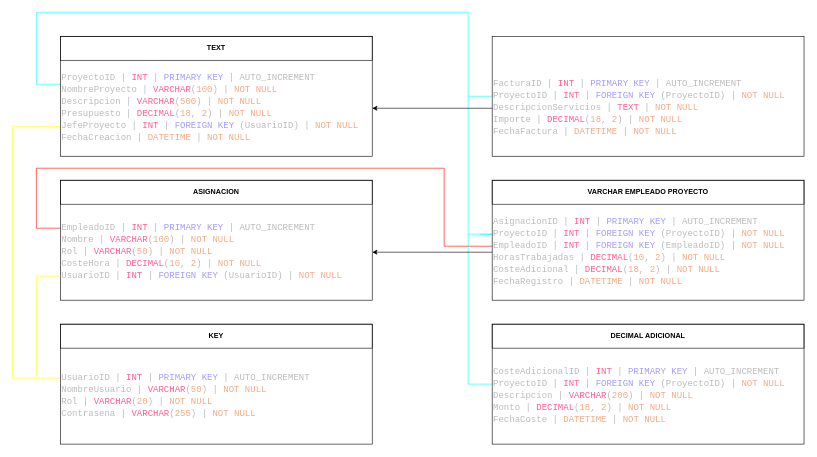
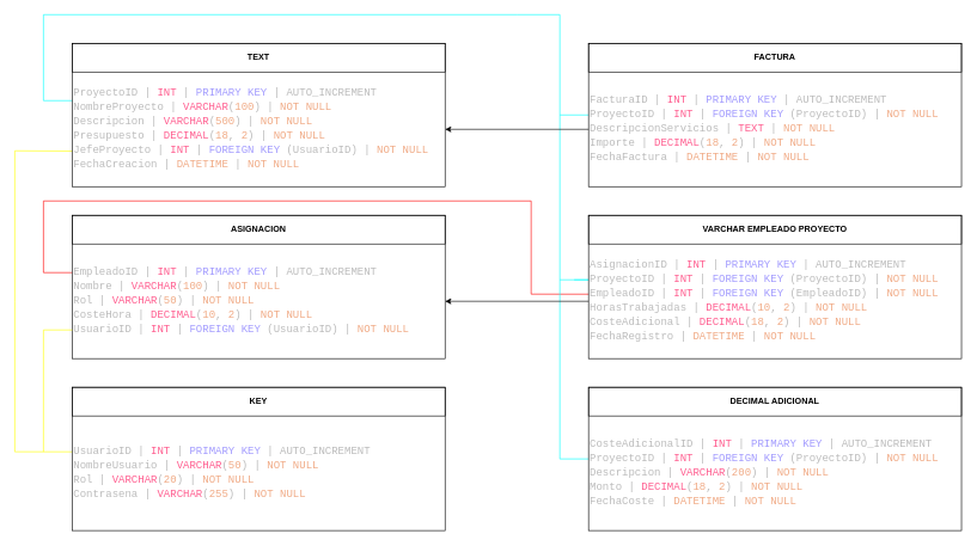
  <mxCell id="0" />
  <mxCell id="1" parent="0" />
  <mxCell id="2" value="" style="endArrow=none;html=1;rounded=0;exitX=0;exitY=0.375;exitDx=0;exitDy=0;exitPerimeter=0;strokeColor=#00ffff;entryX=0;entryY=0.25;entryDx=0;entryDy=0;" edge="1" parent="1" source="11" target="8"><mxGeometry width="50" height="50" relative="1" as="geometry"><mxPoint x="50" y="460" as="sourcePoint" /><mxPoint x="80" y="140" as="targetPoint" /><Array as="points"><mxPoint x="780" y="160" /><mxPoint x="780" y="20" /><mxPoint x="720" y="20" /><mxPoint x="60" y="20" /><mxPoint x="60" y="140" /></Array></mxGeometry></mxCell>
  <mxCell id="3" value="" style="endArrow=none;html=1;rounded=0;entryX=0;entryY=0.69;entryDx=0;entryDy=0;entryPerimeter=0;strokeColor=#ffff00;exitX=0;exitY=0.313;exitDx=0;exitDy=0;exitPerimeter=0;" edge="1" parent="1" source="22" target="8"><mxGeometry width="50" height="50" relative="1" as="geometry"><mxPoint x="60" y="630" as="sourcePoint" /><mxPoint x="50" y="220" as="targetPoint" /><Array as="points"><mxPoint x="20" y="630" /><mxPoint x="20" y="420" /><mxPoint x="20" y="210" /></Array></mxGeometry></mxCell>
  <mxCell id="4" value="" style="endArrow=none;html=1;rounded=0;exitX=0;exitY=0.25;exitDx=0;exitDy=0;strokeColor=#ff0000;entryX=0;entryY=0.438;entryDx=0;entryDy=0;entryPerimeter=0;" edge="1" parent="1" source="14" target="17"><mxGeometry width="50" height="50" relative="1" as="geometry"><mxPoint y="390" as="sourcePoint" x="660" /><mxPoint x="810" y="410" as="targetPoint" /><Array as="points"><mxPoint x="60" y="380" /><mxPoint x="60" y="280" /><mxPoint x="740" y="280" /><mxPoint x="740" y="410" /></Array></mxGeometry></mxCell>
  <mxCell id="5" value="" style="endArrow=none;html=1;rounded=0;strokeColor=#00ffff;" edge="1" parent="1"><mxGeometry width="50" height="50" relative="1" as="geometry"><mxPoint x="820" y="640" as="sourcePoint" /><mxPoint x="780" y="160" as="targetPoint" /><Array as="points"><mxPoint x="780" y="640" /></Array></mxGeometry></mxCell>
  <mxCell id="6" value="" style="endArrow=none;html=1;rounded=0;strokeColor=#00ffff;" edge="1" parent="1"><mxGeometry width="50" height="50" relative="1" as="geometry"><mxPoint x="800" y="390" as="sourcePoint" /><mxPoint x="780" y="390" as="targetPoint" /><Array as="points"><mxPoint x="820" y="390" /></Array></mxGeometry></mxCell>
  <mxCell id="7" value="" style="rounded=0;whiteSpace=wrap;html=1;fillColor=none;" vertex="1" parent="1"><mxGeometry x="100" y="60" width="520" height="200" as="geometry" /></mxCell>
  <mxCell id="8" value="&lt;div align=&quot;left&quot; style=&quot;color: rgb(187, 187, 187); font-family: &amp;quot;JetBrains Mono&amp;quot;, Consolas, &amp;quot;Courier New&amp;quot;, monospace; font-size: 15px; line-height: 20px; white-space: pre;&quot;&gt;&lt;div&gt;&lt;span style=&quot;color: #bbbbbb;&quot;&gt;ProyectoID | &lt;/span&gt;&lt;span style=&quot;color: #ff5d8f;&quot;&gt;INT&lt;/span&gt;&lt;span style=&quot;color: #bbbbbb;&quot;&gt; | &lt;/span&gt;&lt;span style=&quot;color: #a29bfe;&quot;&gt;PRIMARY KEY&lt;/span&gt;&lt;span style=&quot;color: #bbbbbb;&quot;&gt; | AUTO_INCREMENT&lt;/span&gt;&lt;/div&gt;&lt;div&gt;&lt;span style=&quot;color: #bbbbbb;&quot;&gt;NombreProyecto | &lt;/span&gt;&lt;span style=&quot;color: #ff5d8f;&quot;&gt;VARCHAR&lt;/span&gt;&lt;span style=&quot;color: #bbbbbb;&quot;&gt;(&lt;/span&gt;&lt;span style=&quot;color: #f0aa85;&quot;&gt;100&lt;/span&gt;&lt;span style=&quot;color: #bbbbbb;&quot;&gt;) | &lt;/span&gt;&lt;span style=&quot;color: #f0aa85;&quot;&gt;NOT NULL&lt;/span&gt;&lt;/div&gt;&lt;div&gt;&lt;span style=&quot;color: #bbbbbb;&quot;&gt;Descripcion | &lt;/span&gt;&lt;span style=&quot;color: #ff5d8f;&quot;&gt;VARCHAR&lt;/span&gt;&lt;span style=&quot;color: #bbbbbb;&quot;&gt;(&lt;/span&gt;&lt;span style=&quot;color: #f0aa85;&quot;&gt;500&lt;/span&gt;&lt;span style=&quot;color: #bbbbbb;&quot;&gt;) | &lt;/span&gt;&lt;span style=&quot;color: #f0aa85;&quot;&gt;NOT NULL&lt;/span&gt;&lt;/div&gt;&lt;div&gt;&lt;span style=&quot;color: #bbbbbb;&quot;&gt;Presupuesto | &lt;/span&gt;&lt;span style=&quot;color: #ff5d8f;&quot;&gt;DECIMAL&lt;/span&gt;&lt;span style=&quot;color: #bbbbbb;&quot;&gt;(&lt;/span&gt;&lt;span style=&quot;color: #f0aa85;&quot;&gt;18&lt;/span&gt;&lt;span style=&quot;color: #bbbbbb;&quot;&gt;, &lt;/span&gt;&lt;span style=&quot;color: #f0aa85;&quot;&gt;2&lt;/span&gt;&lt;span style=&quot;color: #bbbbbb;&quot;&gt;) | &lt;/span&gt;&lt;span style=&quot;color: #f0aa85;&quot;&gt;NOT NULL&lt;/span&gt;&lt;/div&gt;&lt;div&gt;&lt;span style=&quot;color: #bbbbbb;&quot;&gt;JefeProyecto | &lt;/span&gt;&lt;span style=&quot;color: #ff5d8f;&quot;&gt;INT&lt;/span&gt;&lt;span style=&quot;color: #bbbbbb;&quot;&gt; | &lt;/span&gt;&lt;span style=&quot;color: #a29bfe;&quot;&gt;FOREIGN KEY&lt;/span&gt;&lt;span style=&quot;color: #bbbbbb;&quot;&gt; (UsuarioID) | &lt;/span&gt;&lt;span style=&quot;color: #f0aa85;&quot;&gt;NOT NULL&lt;/span&gt;&lt;span style=&quot;color: #bbbbbb;&quot;&gt; &lt;/span&gt;&lt;/div&gt;&lt;div&gt;&lt;span style=&quot;color: #bbbbbb;&quot;&gt;FechaCreacion | &lt;/span&gt;&lt;span style=&quot;color: #f0aa85;&quot;&gt;DATETIME&lt;/span&gt;&lt;span style=&quot;color: #bbbbbb;&quot;&gt; | &lt;/span&gt;&lt;span style=&quot;color: #f0aa85;&quot;&gt;NOT NULL&lt;/span&gt;&lt;/div&gt;&lt;/div&gt;" style="rounded=0;whiteSpace=wrap;html=1;align=left;fillColor=none;strokeColor=none;shadow=0;labelBackgroundColor=none;" vertex="1" parent="1"><mxGeometry x="100" y="100" width="520" height="160" as="geometry" /></mxCell>
  <mxCell id="9" value="&lt;b&gt;TEXT&lt;/b&gt;" style="rounded=0;whiteSpace=wrap;html=1;fillColor=none;" vertex="1" parent="1"><mxGeometry x="100" y="60" width="520" height="40" as="geometry" /></mxCell>
  <mxCell id="10" value="" style="rounded=0;whiteSpace=wrap;html=1;fillColor=none;" vertex="1" parent="1"><mxGeometry x="820" y="60" width="520" height="200" as="geometry" /></mxCell>
  <mxCell id="11" value="&lt;div align=&quot;left&quot; style=&quot;color: rgb(187, 187, 187); font-family: &amp;quot;JetBrains Mono&amp;quot;, Consolas, &amp;quot;Courier New&amp;quot;, monospace; font-weight: normal; font-size: 15px; line-height: 20px; white-space: pre;&quot;&gt;&lt;div style=&quot;color: rgb(187, 187, 187); font-family: &amp;quot;JetBrains Mono&amp;quot;, Consolas, &amp;quot;Courier New&amp;quot;, monospace; font-weight: normal; font-size: 15px; line-height: 20px; white-space: pre;&quot;&gt;&lt;div&gt;&lt;span style=&quot;color: #bbbbbb;&quot;&gt;FacturaID | &lt;/span&gt;&lt;span style=&quot;color: #ff5d8f;&quot;&gt;INT&lt;/span&gt;&lt;span style=&quot;color: #bbbbbb;&quot;&gt; | &lt;/span&gt;&lt;span style=&quot;color: #a29bfe;&quot;&gt;PRIMARY KEY&lt;/span&gt;&lt;span style=&quot;color: #bbbbbb;&quot;&gt; | AUTO_INCREMENT&lt;/span&gt;&lt;/div&gt;&lt;div&gt;&lt;span style=&quot;color: #bbbbbb;&quot;&gt;ProyectoID | &lt;/span&gt;&lt;span style=&quot;color: #ff5d8f;&quot;&gt;INT&lt;/span&gt;&lt;span style=&quot;color: #bbbbbb;&quot;&gt; | &lt;/span&gt;&lt;span style=&quot;color: #a29bfe;&quot;&gt;FOREIGN KEY&lt;/span&gt;&lt;span style=&quot;color: #bbbbbb;&quot;&gt; (ProyectoID) | &lt;/span&gt;&lt;span style=&quot;color: #f0aa85;&quot;&gt;NOT NULL&lt;/span&gt;&lt;/div&gt;&lt;div&gt;&lt;span style=&quot;color: #bbbbbb;&quot;&gt;DescripcionServicios | &lt;/span&gt;&lt;span style=&quot;color: #ff5d8f;&quot;&gt;TEXT&lt;/span&gt;&lt;span style=&quot;color: #bbbbbb;&quot;&gt; | &lt;/span&gt;&lt;span style=&quot;color: #f0aa85;&quot;&gt;NOT NULL&lt;/span&gt;&lt;/div&gt;&lt;div&gt;&lt;span style=&quot;color: #bbbbbb;&quot;&gt;Importe | &lt;/span&gt;&lt;span style=&quot;color: #ff5d8f;&quot;&gt;DECIMAL&lt;/span&gt;&lt;span style=&quot;color: #bbbbbb;&quot;&gt;(&lt;/span&gt;&lt;span style=&quot;color: #f0aa85;&quot;&gt;18&lt;/span&gt;&lt;span style=&quot;color: #bbbbbb;&quot;&gt;, &lt;/span&gt;&lt;span style=&quot;color: #f0aa85;&quot;&gt;2&lt;/span&gt;&lt;span style=&quot;color: #bbbbbb;&quot;&gt;) | &lt;/span&gt;&lt;span style=&quot;color: #f0aa85;&quot;&gt;NOT NULL&lt;/span&gt;&lt;/div&gt;&lt;div&gt;&lt;span style=&quot;color: #bbbbbb;&quot;&gt;FechaFactura | &lt;/span&gt;&lt;span style=&quot;color: #f0aa85;&quot;&gt;DATETIME&lt;/span&gt;&lt;span style=&quot;color: #bbbbbb;&quot;&gt; | &lt;/span&gt;&lt;span style=&quot;color: #f0aa85;&quot;&gt;NOT NULL&lt;/span&gt;&lt;/div&gt;&lt;/div&gt;&lt;/div&gt;" style="rounded=0;whiteSpace=wrap;html=1;align=left;fillColor=none;strokeColor=none;labelBackgroundColor=none;" vertex="1" parent="1"><mxGeometry x="820" y="100" width="520" height="160" as="geometry" /></mxCell>
+ <mxCell id="12" value="&lt;b&gt;FACTURA&lt;/b&gt;" style="rounded=0;whiteSpace=wrap;html=1;fillColor=none;" vertex="1" parent="1"><mxGeometry x="820" y="60" width="520" height="40" as="geometry" /></mxCell>
  <mxCell id="13" value="" style="rounded=0;whiteSpace=wrap;html=1;fillColor=none;" vertex="1" parent="1"><mxGeometry x="100" y="300" width="520" height="200" as="geometry" /></mxCell>
  <mxCell id="14" value="&lt;div style=&quot;color: rgb(187, 187, 187); font-family: &amp;quot;JetBrains Mono&amp;quot;, Consolas, &amp;quot;Courier New&amp;quot;, monospace; font-weight: normal; font-size: 15px; line-height: 20px; white-space: pre;&quot;&gt;&lt;div&gt;&lt;span style=&quot;color: #bbbbbb;&quot;&gt;EmpleadoID | &lt;/span&gt;&lt;span style=&quot;color: #ff5d8f;&quot;&gt;INT&lt;/span&gt;&lt;span style=&quot;color: #bbbbbb;&quot;&gt; | &lt;/span&gt;&lt;span style=&quot;color: #a29bfe;&quot;&gt;PRIMARY KEY&lt;/span&gt;&lt;span style=&quot;color: #bbbbbb;&quot;&gt; | AUTO_INCREMENT&lt;/span&gt;&lt;/div&gt;&lt;div&gt;&lt;span style=&quot;color: #bbbbbb;&quot;&gt;Nombre | &lt;/span&gt;&lt;span style=&quot;color: #ff5d8f;&quot;&gt;VARCHAR&lt;/span&gt;&lt;span style=&quot;color: #bbbbbb;&quot;&gt;(&lt;/span&gt;&lt;span style=&quot;color: #f0aa85;&quot;&gt;100&lt;/span&gt;&lt;span style=&quot;color: #bbbbbb;&quot;&gt;) | &lt;/span&gt;&lt;span style=&quot;color: #f0aa85;&quot;&gt;NOT NULL&lt;/span&gt;&lt;/div&gt;&lt;div&gt;&lt;span style=&quot;color: #bbbbbb;&quot;&gt;Rol | &lt;/span&gt;&lt;span style=&quot;color: #ff5d8f;&quot;&gt;VARCHAR&lt;/span&gt;&lt;span style=&quot;color: #bbbbbb;&quot;&gt;(&lt;/span&gt;&lt;span style=&quot;color: #f0aa85;&quot;&gt;50&lt;/span&gt;&lt;span style=&quot;color: #bbbbbb;&quot;&gt;) | &lt;/span&gt;&lt;span style=&quot;color: #f0aa85;&quot;&gt;NOT NULL&lt;/span&gt;&lt;/div&gt;&lt;div&gt;&lt;span style=&quot;color: #bbbbbb;&quot;&gt;CosteHora | &lt;/span&gt;&lt;span style=&quot;color: #ff5d8f;&quot;&gt;DECIMAL&lt;/span&gt;&lt;span style=&quot;color: #bbbbbb;&quot;&gt;(&lt;/span&gt;&lt;span style=&quot;color: #f0aa85;&quot;&gt;10&lt;/span&gt;&lt;span style=&quot;color: #bbbbbb;&quot;&gt;, &lt;/span&gt;&lt;span style=&quot;color: #f0aa85;&quot;&gt;2&lt;/span&gt;&lt;span style=&quot;color: #bbbbbb;&quot;&gt;) | &lt;/span&gt;&lt;span style=&quot;color: #f0aa85;&quot;&gt;NOT NULL&lt;/span&gt;&lt;/div&gt;&lt;div&gt;&lt;span style=&quot;color: #bbbbbb;&quot;&gt;UsuarioID | &lt;/span&gt;&lt;span style=&quot;color: #ff5d8f;&quot;&gt;INT&lt;/span&gt;&lt;span style=&quot;color: #bbbbbb;&quot;&gt; | &lt;/span&gt;&lt;span style=&quot;color: #a29bfe;&quot;&gt;FOREIGN KEY&lt;/span&gt;&lt;span style=&quot;color: #bbbbbb;&quot;&gt; (UsuarioID) | &lt;/span&gt;&lt;span style=&quot;color: #f0aa85;&quot;&gt;NOT NULL&lt;/span&gt;&lt;/div&gt;&lt;/div&gt;" style="rounded=0;whiteSpace=wrap;html=1;align=left;fillColor=none;strokeColor=none;shadow=0;labelBackgroundColor=none;" vertex="1" parent="1"><mxGeometry x="100" y="340" width="520" height="160" as="geometry" /></mxCell>
  <mxCell id="15" value="&lt;b&gt;ASIGNACION&lt;/b&gt;" style="rounded=0;whiteSpace=wrap;html=1;labelBackgroundColor=none;fillColor=none;" vertex="1" parent="1"><mxGeometry x="100" y="300" width="520" height="40" as="geometry" /></mxCell>
  <mxCell id="16" value="" style="rounded=0;whiteSpace=wrap;html=1;fillColor=none;" vertex="1" parent="1"><mxGeometry x="820" y="300" width="520" height="200" as="geometry" /></mxCell>
  <mxCell id="17" value="&lt;div style=&quot;color: rgb(187, 187, 187); font-family: &amp;quot;JetBrains Mono&amp;quot;, Consolas, &amp;quot;Courier New&amp;quot;, monospace; font-weight: normal; font-size: 15px; line-height: 20px; white-space: pre;&quot;&gt;&lt;div&gt;&lt;span style=&quot;color: #bbbbbb;&quot;&gt;AsignacionID | &lt;/span&gt;&lt;span style=&quot;color: #ff5d8f;&quot;&gt;INT&lt;/span&gt;&lt;span style=&quot;color: #bbbbbb;&quot;&gt; | &lt;/span&gt;&lt;span style=&quot;color: #a29bfe;&quot;&gt;PRIMARY KEY&lt;/span&gt;&lt;span style=&quot;color: #bbbbbb;&quot;&gt; | AUTO_INCREMENT&lt;/span&gt;&lt;/div&gt;&lt;div&gt;&lt;span style=&quot;color: #bbbbbb;&quot;&gt;ProyectoID | &lt;/span&gt;&lt;span style=&quot;color: #ff5d8f;&quot;&gt;INT&lt;/span&gt;&lt;span style=&quot;color: #bbbbbb;&quot;&gt; | &lt;/span&gt;&lt;span style=&quot;color: #a29bfe;&quot;&gt;FOREIGN KEY&lt;/span&gt;&lt;span style=&quot;color: #bbbbbb;&quot;&gt; (ProyectoID) | &lt;/span&gt;&lt;span style=&quot;color: #f0aa85;&quot;&gt;NOT NULL&lt;/span&gt;&lt;/div&gt;&lt;div&gt;&lt;span style=&quot;color: #bbbbbb;&quot;&gt;EmpleadoID | &lt;/span&gt;&lt;span style=&quot;color: #ff5d8f;&quot;&gt;INT&lt;/span&gt;&lt;span style=&quot;color: #bbbbbb;&quot;&gt; | &lt;/span&gt;&lt;span style=&quot;color: #a29bfe;&quot;&gt;FOREIGN KEY&lt;/span&gt;&lt;span style=&quot;color: #bbbbbb;&quot;&gt; (EmpleadoID) | &lt;/span&gt;&lt;span style=&quot;color: #f0aa85;&quot;&gt;NOT NULL&lt;/span&gt;&lt;/div&gt;&lt;div&gt;&lt;span style=&quot;color: #bbbbbb;&quot;&gt;HorasTrabajadas | &lt;/span&gt;&lt;span style=&quot;color: #ff5d8f;&quot;&gt;DECIMAL&lt;/span&gt;&lt;span style=&quot;color: #bbbbbb;&quot;&gt;(&lt;/span&gt;&lt;span style=&quot;color: #f0aa85;&quot;&gt;10&lt;/span&gt;&lt;span style=&quot;color: #bbbbbb;&quot;&gt;, &lt;/span&gt;&lt;span style=&quot;color: #f0aa85;&quot;&gt;2&lt;/span&gt;&lt;span style=&quot;color: #bbbbbb;&quot;&gt;) | &lt;/span&gt;&lt;span style=&quot;color: #f0aa85;&quot;&gt;NOT NULL&lt;/span&gt;&lt;/div&gt;&lt;div&gt;&lt;span style=&quot;color: #bbbbbb;&quot;&gt;CosteAdicional | &lt;/span&gt;&lt;span style=&quot;color: #ff5d8f;&quot;&gt;DECIMAL&lt;/span&gt;&lt;span style=&quot;color: #bbbbbb;&quot;&gt;(&lt;/span&gt;&lt;span style=&quot;color: #f0aa85;&quot;&gt;18&lt;/span&gt;&lt;span style=&quot;color: #bbbbbb;&quot;&gt;, &lt;/span&gt;&lt;span style=&quot;color: #f0aa85;&quot;&gt;2&lt;/span&gt;&lt;span style=&quot;color: #bbbbbb;&quot;&gt;) | &lt;/span&gt;&lt;span style=&quot;color: #f0aa85;&quot;&gt;NOT NULL&lt;/span&gt;&lt;/div&gt;&lt;div&gt;&lt;span style=&quot;color: #bbbbbb;&quot;&gt;FechaRegistro | &lt;/span&gt;&lt;span style=&quot;color: #f0aa85;&quot;&gt;DATETIME&lt;/span&gt;&lt;span style=&quot;color: #bbbbbb;&quot;&gt; | &lt;/span&gt;&lt;span style=&quot;color: #f0aa85;&quot;&gt;NOT NULL&lt;/span&gt;&lt;/div&gt;&lt;/div&gt;" style="rounded=0;whiteSpace=wrap;html=1;align=left;fillColor=none;strokeColor=none;shadow=0;labelBackgroundColor=none;" vertex="1" parent="1"><mxGeometry x="820" y="340" width="520" height="160" as="geometry" /></mxCell>
  <mxCell id="18" value="&lt;b&gt;VARCHAR EMPLEADO PROYECTO&lt;br&gt;&lt;/b&gt;" style="rounded=0;whiteSpace=wrap;html=1;fillColor=none;" vertex="1" parent="1"><mxGeometry x="820" y="300" width="520" height="40" as="geometry" /></mxCell>
  <mxCell id="19" value="" style="endArrow=classic;html=1;rounded=0;exitX=0;exitY=0.5;exitDx=0;exitDy=0;entryX=1;entryY=0.5;entryDx=0;entryDy=0;" edge="1" parent="1" source="11" target="8"><mxGeometry width="50" height="50" relative="1" as="geometry"><mxPoint x="700" y="80" as="sourcePoint" /><mxPoint x="750" y="30" as="targetPoint" /></mxGeometry></mxCell>
  <mxCell id="20" value="" style="endArrow=classic;html=1;rounded=0;exitX=0;exitY=0.5;exitDx=0;exitDy=0;entryX=1;entryY=0.5;entryDx=0;entryDy=0;" edge="1" parent="1" source="17" target="14"><mxGeometry width="50" height="50" relative="1" as="geometry"><mxPoint x="690" y="390" as="sourcePoint" /><mxPoint x="740" y="340" as="targetPoint" /></mxGeometry></mxCell>
  <mxCell id="21" value="" style="rounded=0;whiteSpace=wrap;html=1;fillColor=none;" vertex="1" parent="1"><mxGeometry x="100" y="540" width="520" height="200" as="geometry" /></mxCell>
  <mxCell id="22" value="&lt;div style=&quot;color: rgb(187, 187, 187); font-family: &amp;quot;JetBrains Mono&amp;quot;, Consolas, &amp;quot;Courier New&amp;quot;, monospace; font-weight: normal; font-size: 15px; line-height: 20px; white-space: pre;&quot;&gt;&lt;div&gt;&lt;span style=&quot;color: #bbbbbb;&quot;&gt;UsuarioID | &lt;/span&gt;&lt;span style=&quot;color: #ff5d8f;&quot;&gt;INT&lt;/span&gt;&lt;span style=&quot;color: #bbbbbb;&quot;&gt; | &lt;/span&gt;&lt;span style=&quot;color: #a29bfe;&quot;&gt;PRIMARY KEY&lt;/span&gt;&lt;span style=&quot;color: #bbbbbb;&quot;&gt; | AUTO_INCREMENT&lt;/span&gt;&lt;/div&gt;&lt;div&gt;&lt;span style=&quot;color: #bbbbbb;&quot;&gt;NombreUsuario | &lt;/span&gt;&lt;span style=&quot;color: #ff5d8f;&quot;&gt;VARCHAR&lt;/span&gt;&lt;span style=&quot;color: #bbbbbb;&quot;&gt;(&lt;/span&gt;&lt;span style=&quot;color: #f0aa85;&quot;&gt;50&lt;/span&gt;&lt;span style=&quot;color: #bbbbbb;&quot;&gt;) | &lt;/span&gt;&lt;span style=&quot;color: #f0aa85;&quot;&gt;NOT NULL&lt;/span&gt;&lt;/div&gt;&lt;div&gt;&lt;span style=&quot;color: #bbbbbb;&quot;&gt;Rol | &lt;/span&gt;&lt;span style=&quot;color: #ff5d8f;&quot;&gt;VARCHAR&lt;/span&gt;&lt;span style=&quot;color: #bbbbbb;&quot;&gt;(&lt;/span&gt;&lt;span style=&quot;color: #f0aa85;&quot;&gt;20&lt;/span&gt;&lt;span style=&quot;color: #bbbbbb;&quot;&gt;) | &lt;/span&gt;&lt;span style=&quot;color: #f0aa85;&quot;&gt;NOT NULL&lt;/span&gt;&lt;/div&gt;&lt;div&gt;&lt;span style=&quot;color: #bbbbbb;&quot;&gt;Contrasena | &lt;/span&gt;&lt;span style=&quot;color: #ff5d8f;&quot;&gt;VARCHAR&lt;/span&gt;&lt;span style=&quot;color: #bbbbbb;&quot;&gt;(&lt;/span&gt;&lt;span style=&quot;color: #f0aa85;&quot;&gt;255&lt;/span&gt;&lt;span style=&quot;color: #bbbbbb;&quot;&gt;) | &lt;/span&gt;&lt;span style=&quot;color: #f0aa85;&quot;&gt;NOT NULL&lt;/span&gt;&lt;/div&gt;&lt;/div&gt;" style="rounded=0;whiteSpace=wrap;html=1;align=left;fillColor=none;strokeColor=none;shadow=0;labelBackgroundColor=none;" vertex="1" parent="1"><mxGeometry x="100" y="580" width="520" height="160" as="geometry" /></mxCell>
  <mxCell id="23" value="&lt;b&gt;KEY&lt;/b&gt;" style="rounded=0;whiteSpace=wrap;html=1;labelBackgroundColor=none;fillColor=none;" vertex="1" parent="1"><mxGeometry x="100" y="540" width="520" height="40" as="geometry" /></mxCell>
  <mxCell id="24" value="" style="rounded=0;whiteSpace=wrap;html=1;fillColor=none;" vertex="1" parent="1"><mxGeometry x="820" y="540" width="520" height="200" as="geometry" /></mxCell>
  <mxCell id="25" value="&lt;div style=&quot;color: rgb(187, 187, 187); font-family: &amp;quot;JetBrains Mono&amp;quot;, Consolas, &amp;quot;Courier New&amp;quot;, monospace; font-weight: normal; font-size: 15px; line-height: 20px; white-space: pre;&quot;&gt;&lt;div style=&quot;color: rgb(187, 187, 187); font-family: &amp;quot;JetBrains Mono&amp;quot;, Consolas, &amp;quot;Courier New&amp;quot;, monospace; font-weight: normal; font-size: 15px; line-height: 20px; white-space: pre;&quot;&gt;&lt;div&gt;&lt;span style=&quot;color: #bbbbbb;&quot;&gt;CosteAdicionalID | &lt;/span&gt;&lt;span style=&quot;color: #ff5d8f;&quot;&gt;INT&lt;/span&gt;&lt;span style=&quot;color: #bbbbbb;&quot;&gt; | &lt;/span&gt;&lt;span style=&quot;color: #a29bfe;&quot;&gt;PRIMARY KEY&lt;/span&gt;&lt;span style=&quot;color: #bbbbbb;&quot;&gt; | AUTO_INCREMENT&lt;/span&gt;&lt;/div&gt;&lt;div&gt;&lt;span style=&quot;color: #bbbbbb;&quot;&gt;ProyectoID | &lt;/span&gt;&lt;span style=&quot;color: #ff5d8f;&quot;&gt;INT&lt;/span&gt;&lt;span style=&quot;color: #bbbbbb;&quot;&gt; | &lt;/span&gt;&lt;span style=&quot;color: #a29bfe;&quot;&gt;FOREIGN KEY&lt;/span&gt;&lt;span style=&quot;color: #bbbbbb;&quot;&gt; (ProyectoID) | &lt;/span&gt;&lt;span style=&quot;color: #f0aa85;&quot;&gt;NOT NULL&lt;/span&gt;&lt;/div&gt;&lt;div&gt;&lt;span style=&quot;color: #bbbbbb;&quot;&gt;Descripcion | &lt;/span&gt;&lt;span style=&quot;color: #ff5d8f;&quot;&gt;VARCHAR&lt;/span&gt;&lt;span style=&quot;color: #bbbbbb;&quot;&gt;(&lt;/span&gt;&lt;span style=&quot;color: #f0aa85;&quot;&gt;200&lt;/span&gt;&lt;span style=&quot;color: #bbbbbb;&quot;&gt;) | &lt;/span&gt;&lt;span style=&quot;color: #f0aa85;&quot;&gt;NOT NULL&lt;/span&gt;&lt;/div&gt;&lt;div&gt;&lt;span style=&quot;color: #bbbbbb;&quot;&gt;Monto | &lt;/span&gt;&lt;span style=&quot;color: #ff5d8f;&quot;&gt;DECIMAL&lt;/span&gt;&lt;span style=&quot;color: #bbbbbb;&quot;&gt;(&lt;/span&gt;&lt;span style=&quot;color: #f0aa85;&quot;&gt;18&lt;/span&gt;&lt;span style=&quot;color: #bbbbbb;&quot;&gt;, &lt;/span&gt;&lt;span style=&quot;color: #f0aa85;&quot;&gt;2&lt;/span&gt;&lt;span style=&quot;color: #bbbbbb;&quot;&gt;) | &lt;/span&gt;&lt;span style=&quot;color: #f0aa85;&quot;&gt;NOT NULL&lt;/span&gt;&lt;/div&gt;&lt;div&gt;&lt;span style=&quot;color: #bbbbbb;&quot;&gt;FechaCoste | &lt;/span&gt;&lt;span style=&quot;color: #f0aa85;&quot;&gt;DATETIME&lt;/span&gt;&lt;span style=&quot;color: #bbbbbb;&quot;&gt; | &lt;/span&gt;&lt;span style=&quot;color: #f0aa85;&quot;&gt;NOT NULL&lt;/span&gt;&lt;/div&gt;&lt;/div&gt;&lt;/div&gt;" style="rounded=0;whiteSpace=wrap;html=1;align=left;fillColor=none;strokeColor=none;shadow=0;labelBackgroundColor=none;" vertex="1" parent="1"><mxGeometry x="820" y="580" width="520" height="160" as="geometry" /></mxCell>
  <mxCell id="26" value="&lt;div&gt;&lt;b&gt;DECIMAL ADICIONAL&lt;/b&gt;&lt;/div&gt;" style="rounded=0;whiteSpace=wrap;html=1;labelBackgroundColor=none;fillColor=none;" vertex="1" parent="1"><mxGeometry x="820" y="540" width="520" height="40" as="geometry" /></mxCell>
  <mxCell id="27" value="" style="endArrow=none;html=1;rounded=0;entryX=0;entryY=0.75;entryDx=0;entryDy=0;strokeColor=#ffff00;" edge="1" parent="1" target="14"><mxGeometry width="50" height="50" relative="1" as="geometry"><mxPoint x="60" y="630" as="sourcePoint" /><mxPoint x="70" y="390" as="targetPoint" /><Array as="points"><mxPoint x="60" y="460" /></Array></mxGeometry></mxCell>
